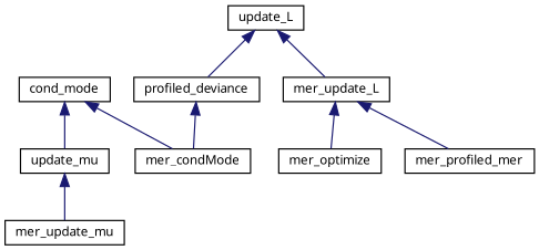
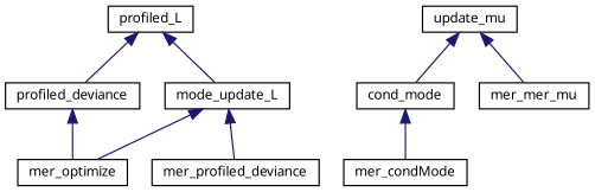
  digraph {
    rankdir=TB
    node [color=black fillcolor=white fontname="FreeSans.ttf" fontsize=10 shape=record style=filled]
    edge [color=midnightblue dir=back fontname="FreeSans.ttf" fontsize=10 labelfontname="FreeSans.ttf" labelfontsize=10 style=solid]
    n1 [height=0.2 label=profiled_deviance width=0.4]
    n2 [height=0.2 label=mer_optimize width=0.4]
-   n3 [height=0.2 label=update_L width=0.4]
-   n4 [height=0.2 label=mer_update_L width=0.4]
+   n3 [height=0.2 label=profiled_L width=0.4]
+   n4 [height=0.2 label=mode_update_L width=0.4]
    n5 [height=0.2 label=update_mu width=0.4]
    n6 [height=0.2 label=cond_mode width=0.4]
-   n7 [height=0.2 label=mer_update_mu width=0.4]
-   n8 [height=0.2 label=mer_profiled_mer width=0.4]
+   n7 [height=0.2 label=mer_mer_mu width=0.4]
+   n8 [height=0.2 label=mer_profiled_deviance width=0.4]
    n9 [height=0.2 label=mer_condMode width=0.4]
-   n1 -> n9
+   n1 -> n2
    n3 -> n1
    n3 -> n4
    n4 -> n2
    n4 -> n8
-   n6 -> n5
+   n5 -> n6
    n5 -> n7
    n6 -> n9
  }
